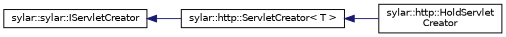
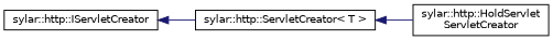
  digraph {
    rankdir=LR
    node [color=black fillcolor=white fontname=Helvetica fontsize=10 shape=record style=filled]
    edge [color=midnightblue dir=back fontname=Helvetica fontsize=10 labelfontname=Helvetica labelfontsize=10 style=solid]
-   n1 [height=0.2 label="sylar::sylar::IServletCreator" width=0.4]
+   n1 [height=0.2 label="sylar::http::IServletCreator" width=0.4]
    n2 [height=0.2 label="sylar::http::ServletCreator\< T \>" width=0.4]
-   n3 [height=0.2 label="sylar::http::HoldServlet\lCreator" width=0.4]
+   n3 [height=0.2 label="sylar::http::HoldServlet\lServletCreator" width=0.4]
    n1 -> n2
    n2 -> n3
  }
